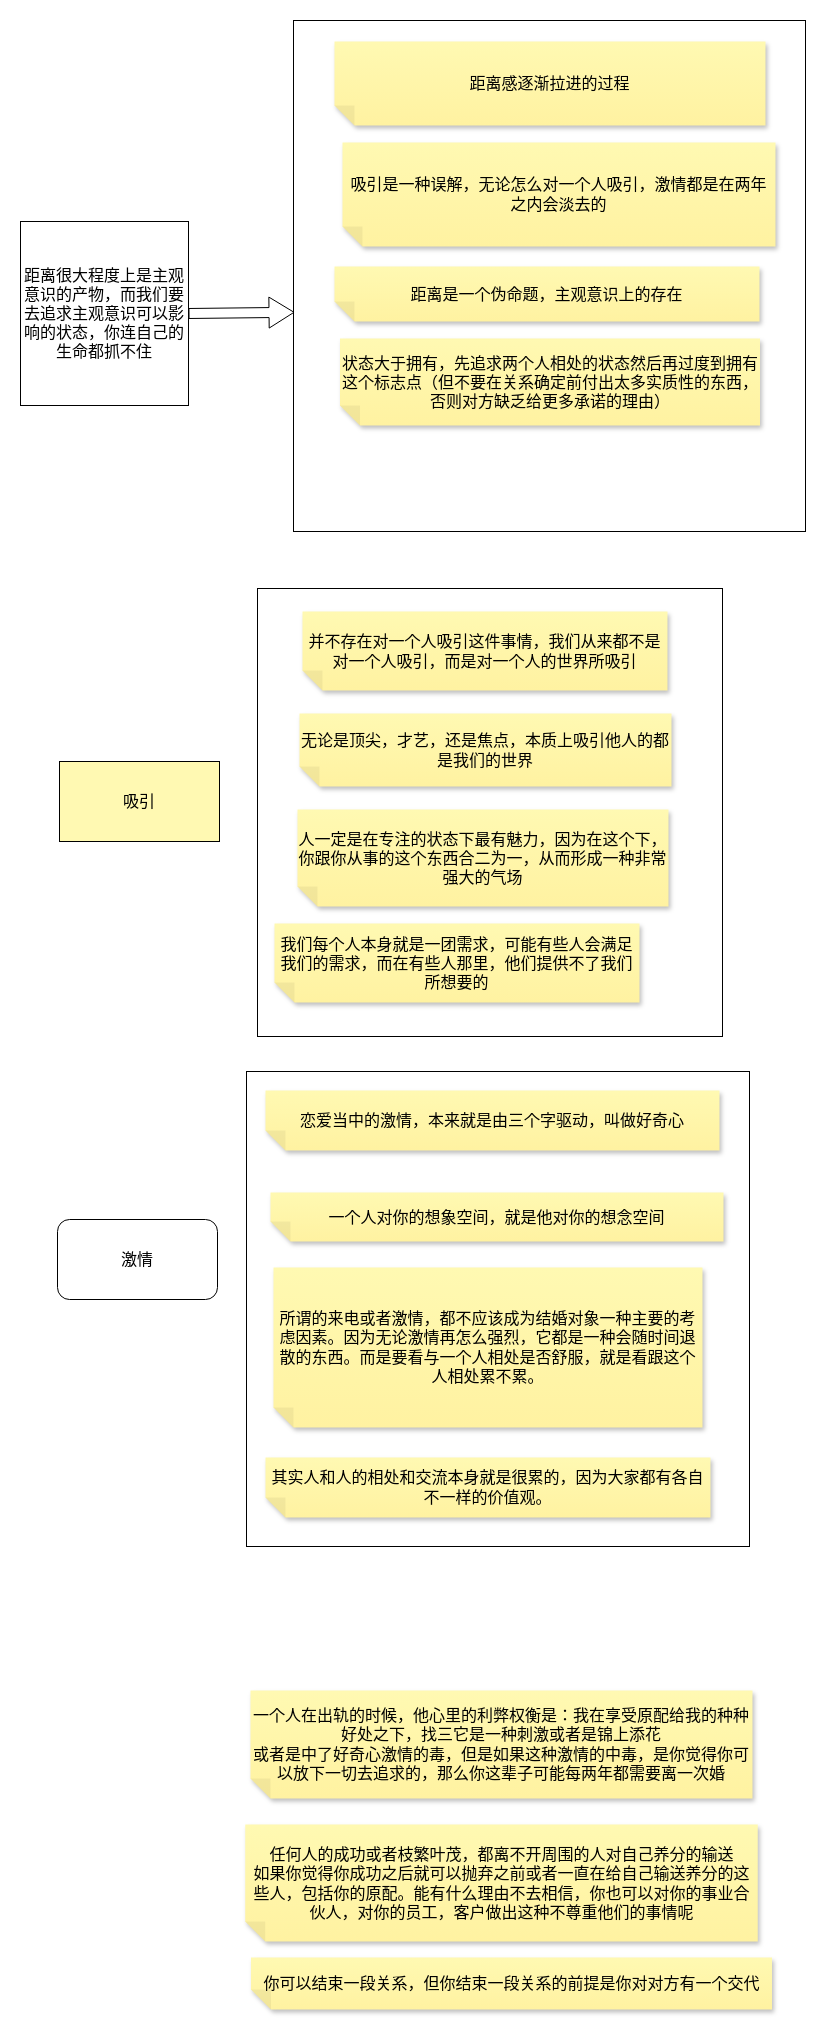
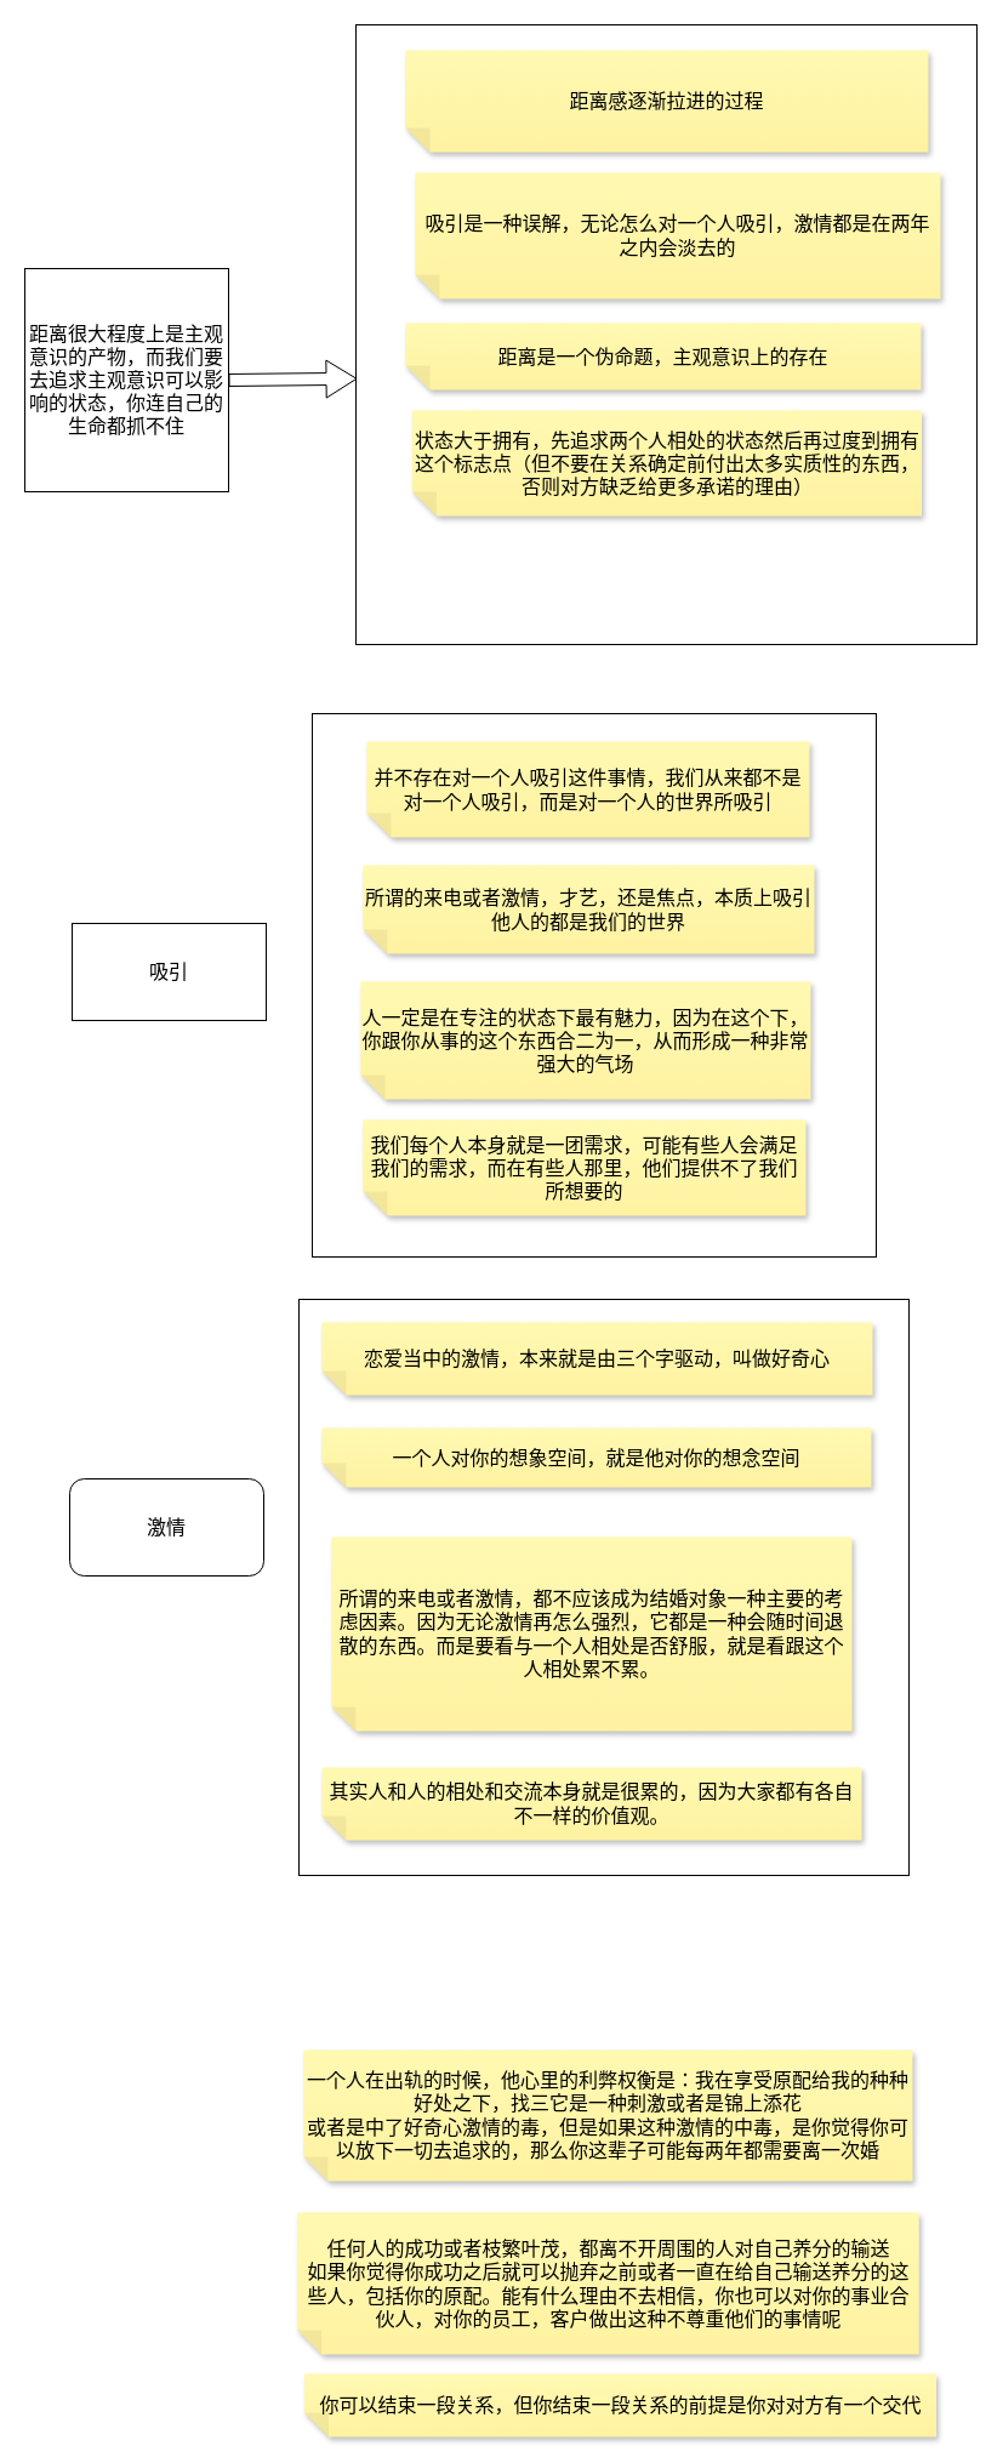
  <mxCell id="0" />
  <mxCell id="1" parent="0" />
  <mxCell id="2" value="" style="rounded=0;whiteSpace=wrap;html=1;fontSize=16;" vertex="1" parent="1"><mxGeometry x="246" y="1071" width="503" height="475" as="geometry" /></mxCell>
  <mxCell id="3" value="" style="rounded=0;whiteSpace=wrap;html=1;fontSize=16;" vertex="1" parent="1"><mxGeometry x="257" y="588" width="465" height="448" as="geometry" /></mxCell>
  <mxCell id="4" value="" style="rounded=0;whiteSpace=wrap;html=1;fontSize=16;" vertex="1" parent="1"><mxGeometry x="293" y="20" width="512" height="511" as="geometry" /></mxCell>
  <mxCell id="5" value="距离感逐渐拉进的过程" style="shape=note;whiteSpace=wrap;html=1;backgroundOutline=1;fontColor=#000000;darkOpacity=0.05;fillColor=#FFF9B2;strokeColor=none;fillStyle=solid;direction=west;gradientDirection=north;gradientColor=#FFF2A1;shadow=1;size=20;pointerEvents=1;fontSize=16;" vertex="1" parent="1"><mxGeometry x="334" y="41" width="431" height="84" as="geometry" /></mxCell>
  <mxCell id="6" value="吸引是一种误解，无论怎么对一个人吸引，激情都是在两年之内会淡去的" style="shape=note;whiteSpace=wrap;html=1;backgroundOutline=1;fontColor=#000000;darkOpacity=0.05;fillColor=#FFF9B2;strokeColor=none;fillStyle=solid;direction=west;gradientDirection=north;gradientColor=#FFF2A1;shadow=1;size=20;pointerEvents=1;fontSize=16;" vertex="1" parent="1"><mxGeometry x="342" y="142" width="433" height="104" as="geometry" /></mxCell>
  <mxCell id="7" value="距离是一个伪命题，主观意识上的存在" style="shape=note;whiteSpace=wrap;html=1;backgroundOutline=1;fontColor=#000000;darkOpacity=0.05;fillColor=#FFF9B2;strokeColor=none;fillStyle=solid;direction=west;gradientDirection=north;gradientColor=#FFF2A1;shadow=1;size=20;pointerEvents=1;fontSize=16;" vertex="1" parent="1"><mxGeometry x="334" y="266" width="425" height="55" as="geometry" /></mxCell>
  <mxCell id="8" value="状态大于拥有，先追求两个人相处的状态然后再过度到拥有这个标志点（但不要在关系确定前付出太多实质性的东西，否则对方缺乏给更多承诺的理由）" style="shape=note;whiteSpace=wrap;html=1;backgroundOutline=1;fontColor=#000000;darkOpacity=0.05;fillColor=#FFF9B2;strokeColor=none;fillStyle=solid;direction=west;gradientDirection=north;gradientColor=#FFF2A1;shadow=1;size=20;pointerEvents=1;fontSize=16;" vertex="1" parent="1"><mxGeometry x="339.5" y="338" width="420" height="87" as="geometry" /></mxCell>
  <mxCell id="9" value="距离很大程度上是主观意识的产物，而我们要去追求主观意识可以影响的状态，你连自己的生命都抓不住" style="rounded=0;whiteSpace=wrap;html=1;fontSize=16;" vertex="1" parent="1"><mxGeometry x="20" y="221" width="168" height="184" as="geometry" /></mxCell>
  <mxCell id="10" value="" style="edgeStyle=none;orthogonalLoop=1;jettySize=auto;html=1;shape=flexArrow;rounded=1;startSize=8;endSize=8;fontSize=12;endArrow=open;sourcePerimeterSpacing=8;targetPerimeterSpacing=8;curved=1;exitX=1;exitY=0.5;exitDx=0;exitDy=0;entryX=0.002;entryY=0.571;entryDx=0;entryDy=0;entryPerimeter=0;" edge="1" parent="1" source="9" target="4"><mxGeometry width="140" relative="1" as="geometry"><mxPoint x="170" y="259" as="sourcePoint" /><mxPoint x="297" y="258.5" as="targetPoint" /><Array as="points" /></mxGeometry></mxCell>
  <mxCell id="11" value="并不存在对一个人吸引这件事情，我们从来都不是对一个人吸引，而是对一个人的世界所吸引" style="shape=note;whiteSpace=wrap;html=1;backgroundOutline=1;fontColor=#000000;darkOpacity=0.05;fillColor=#FFF9B2;strokeColor=none;fillStyle=solid;direction=west;gradientDirection=north;gradientColor=#FFF2A1;shadow=1;size=20;pointerEvents=1;fontSize=16;" vertex="1" parent="1"><mxGeometry x="302" y="611" width="365" height="79" as="geometry" /></mxCell>
- <mxCell id="12" value="无论是顶尖，才艺，还是焦点，本质上吸引他人的都是我们的世界" style="shape=note;whiteSpace=wrap;html=1;backgroundOutline=1;fontColor=#000000;darkOpacity=0.05;fillColor=#FFF9B2;strokeColor=none;fillStyle=solid;direction=west;gradientDirection=north;gradientColor=#FFF2A1;shadow=1;size=20;pointerEvents=1;fontSize=16;" vertex="1" parent="1"><mxGeometry x="299" y="713" width="372" height="73" as="geometry" /></mxCell>
+ <mxCell id="12" value="所谓的来电或者激情，才艺，还是焦点，本质上吸引他人的都是我们的世界" style="shape=note;whiteSpace=wrap;html=1;backgroundOutline=1;fontColor=#000000;darkOpacity=0.05;fillColor=#FFF9B2;strokeColor=none;fillStyle=solid;direction=west;gradientDirection=north;gradientColor=#FFF2A1;shadow=1;size=20;pointerEvents=1;fontSize=16;" vertex="1" parent="1"><mxGeometry x="299" y="713" width="372" height="73" as="geometry" /></mxCell>
  <mxCell id="13" value="人一定是在专注的状态下最有魅力，因为在这个下，你跟你从事的这个东西合二为一，从而形成一种非常强大的气场" style="shape=note;whiteSpace=wrap;html=1;backgroundOutline=1;fontColor=#000000;darkOpacity=0.05;fillColor=#FFF9B2;strokeColor=none;fillStyle=solid;direction=west;gradientDirection=north;gradientColor=#FFF2A1;shadow=1;size=20;pointerEvents=1;fontSize=16;" vertex="1" parent="1"><mxGeometry x="297" y="809" width="371" height="97" as="geometry" /></mxCell>
- <mxCell id="14" value="我们每个人本身就是一团需求，可能有些人会满足我们的需求，而在有些人那里，他们提供不了我们所想要的" style="shape=note;whiteSpace=wrap;html=1;backgroundOutline=1;fontColor=#000000;darkOpacity=0.05;fillColor=#FFF9B2;strokeColor=none;fillStyle=solid;direction=west;gradientDirection=north;gradientColor=#FFF2A1;shadow=1;size=20;pointerEvents=1;fontSize=16;" vertex="1" parent="1"><mxGeometry x="274" y="923" width="365" height="79" as="geometry" /></mxCell>
+ <mxCell id="14" value="我们每个人本身就是一团需求，可能有些人会满足我们的需求，而在有些人那里，他们提供不了我们所想要的" style="shape=note;whiteSpace=wrap;html=1;backgroundOutline=1;fontColor=#000000;darkOpacity=0.05;fillColor=#FFF9B2;strokeColor=none;fillStyle=solid;direction=west;gradientDirection=north;gradientColor=#FFF2A1;shadow=1;size=20;pointerEvents=1;fontSize=16;" vertex="1" parent="1"><mxGeometry x="299" y="923" width="365" height="79" as="geometry" /></mxCell>
  <mxCell id="15" value="恋爱当中的激情，本来就是由三个字驱动，叫做好奇心" style="shape=note;whiteSpace=wrap;html=1;backgroundOutline=1;fontColor=#000000;darkOpacity=0.05;fillColor=#FFF9B2;strokeColor=none;fillStyle=solid;direction=west;gradientDirection=north;gradientColor=#FFF2A1;shadow=1;size=20;pointerEvents=1;fontSize=16;" vertex="1" parent="1"><mxGeometry x="265" y="1090" width="454" height="60" as="geometry" /></mxCell>
- <mxCell id="16" value="吸引" style="rounded=0;whiteSpace=wrap;html=1;fontSize=16;fillColor=#fff9b2;" vertex="1" parent="1"><mxGeometry x="59" y="761" width="160" height="80" as="geometry" /></mxCell>
+ <mxCell id="16" value="吸引" style="rounded=0;whiteSpace=wrap;html=1;fontSize=16;" vertex="1" parent="1"><mxGeometry x="59" y="761" width="160" height="80" as="geometry" /></mxCell>
  <mxCell id="17" value="激情" style="whiteSpace=wrap;html=1;fontSize=16;rounded=1;" vertex="1" parent="1"><mxGeometry x="57" y="1219" width="160" height="80" as="geometry" /></mxCell>
- <mxCell id="18" value="一个人对你的想象空间，就是他对你的想念空间" style="shape=note;whiteSpace=wrap;html=1;backgroundOutline=1;fontColor=#000000;darkOpacity=0.05;fillColor=#FFF9B2;strokeColor=none;fillStyle=solid;direction=west;gradientDirection=north;gradientColor=#FFF2A1;shadow=1;size=20;pointerEvents=1;fontSize=16;" vertex="1" parent="1"><mxGeometry x="270" y="1192" width="453" height="49" as="geometry" /></mxCell>
+ <mxCell id="18" value="一个人对你的想象空间，就是他对你的想念空间" style="shape=note;whiteSpace=wrap;html=1;backgroundOutline=1;fontColor=#000000;darkOpacity=0.05;fillColor=#FFF9B2;strokeColor=none;fillStyle=solid;direction=west;gradientDirection=north;gradientColor=#FFF2A1;shadow=1;size=20;pointerEvents=1;fontSize=16;" vertex="1" parent="1"><mxGeometry x="265" y="1177" width="453" height="49" as="geometry" /></mxCell>
  <mxCell id="19" value="所谓的来电或者激情，都不应该成为结婚对象一种主要的考虑因素。因为无论激情再怎么强烈，它都是一种会随时间退散的东西。而是要看与一个人相处是否舒服，就是看跟这个人相处累不累。" style="shape=note;whiteSpace=wrap;html=1;backgroundOutline=1;fontColor=#000000;darkOpacity=0.05;fillColor=#FFF9B2;strokeColor=none;fillStyle=solid;direction=west;gradientDirection=north;gradientColor=#FFF2A1;shadow=1;size=20;pointerEvents=1;fontSize=16;" vertex="1" parent="1"><mxGeometry x="273" y="1267" width="429" height="160" as="geometry" /></mxCell>
  <mxCell id="20" value="其实人和人的相处和交流本身就是很累的，因为大家都有各自不一样的价值观。" style="shape=note;whiteSpace=wrap;html=1;backgroundOutline=1;fontColor=#000000;darkOpacity=0.05;fillColor=#FFF9B2;strokeColor=none;fillStyle=solid;direction=west;gradientDirection=north;gradientColor=#FFF2A1;shadow=1;size=20;pointerEvents=1;fontSize=16;" vertex="1" parent="1"><mxGeometry x="265" y="1457" width="445" height="60" as="geometry" /></mxCell>
  <mxCell id="21" value="一个人在出轨的时候，他心里的利弊权衡是：我在享受原配给我的种种好处之下，找三它是一种刺激或者是锦上添花&lt;br&gt;或者是中了好奇心激情的毒，但是如果这种激情的中毒，是你觉得你可以放下一切去追求的，那么你这辈子可能每两年都需要离一次婚&lt;br&gt;" style="shape=note;whiteSpace=wrap;html=1;backgroundOutline=1;fontColor=#000000;darkOpacity=0.05;fillColor=#FFF9B2;strokeColor=none;fillStyle=solid;direction=west;gradientDirection=north;gradientColor=#FFF2A1;shadow=1;size=20;pointerEvents=1;fontSize=16;" vertex="1" parent="1"><mxGeometry x="250" y="1690" width="502" height="108" as="geometry" /></mxCell>
  <mxCell id="22" value="任何人的成功或者枝繁叶茂，都离不开周围的人对自己养分的输送&lt;br&gt;如果你觉得你成功之后就可以抛弃之前或者一直在给自己输送养分的这些人，包括你的原配。能有什么理由不去相信，你也可以对你的事业合伙人，对你的员工，客户做出这种不尊重他们的事情呢" style="shape=note;whiteSpace=wrap;html=1;backgroundOutline=1;fontColor=#000000;darkOpacity=0.05;fillColor=#FFF9B2;strokeColor=none;fillStyle=solid;direction=west;gradientDirection=north;gradientColor=#FFF2A1;shadow=1;size=20;pointerEvents=1;fontSize=16;" vertex="1" parent="1"><mxGeometry x="244.75" y="1824" width="512.5" height="117" as="geometry" /></mxCell>
  <mxCell id="23" value="你可以结束一段关系，但你结束一段关系的前提是你对对方有一个交代" style="shape=note;whiteSpace=wrap;html=1;backgroundOutline=1;fontColor=#000000;darkOpacity=0.05;fillColor=#FFF9B2;strokeColor=none;fillStyle=solid;direction=west;gradientDirection=north;gradientColor=#FFF2A1;shadow=1;size=20;pointerEvents=1;fontSize=16;" vertex="1" parent="1"><mxGeometry x="250.5" y="1957" width="521" height="52" as="geometry" /></mxCell>
